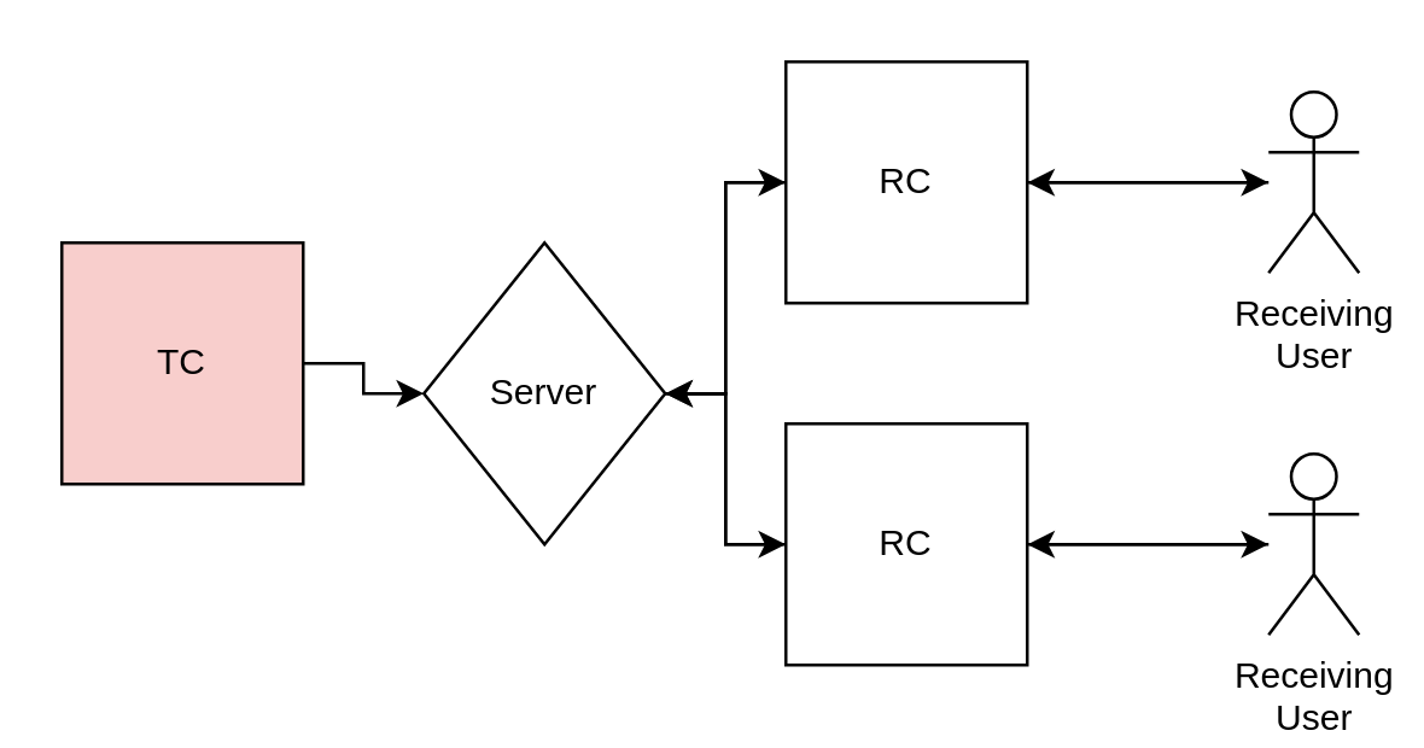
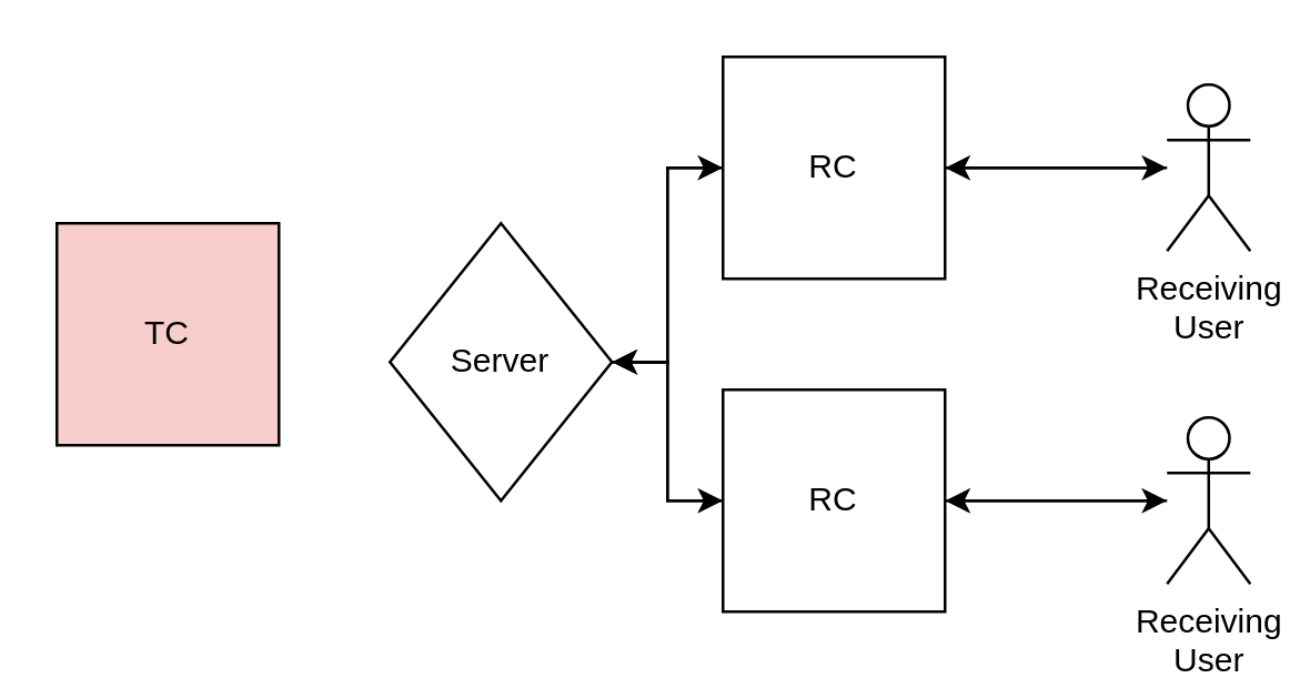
  <mxCell id="0" />
  <mxCell id="1" parent="0" />
- <mxCell id="2" value="" style="edgeStyle=orthogonalEdgeStyle;rounded=0;orthogonalLoop=1;jettySize=auto;html=1;" parent="1" source="3" target="9" edge="1"><mxGeometry relative="1" as="geometry" /></mxCell>
  <mxCell id="3" value="TC" style="whiteSpace=wrap;html=1;aspect=fixed;fillColor=#f8cecc;" parent="1" vertex="1"><mxGeometry x="20" y="80" width="80" height="80" as="geometry" /></mxCell>
  <mxCell id="4" style="edgeStyle=orthogonalEdgeStyle;rounded=0;orthogonalLoop=1;jettySize=auto;html=1;" parent="1" source="6" target="11" edge="1"><mxGeometry relative="1" as="geometry" /></mxCell>
  <mxCell id="5" style="edgeStyle=orthogonalEdgeStyle;rounded=0;orthogonalLoop=1;jettySize=auto;html=1;" edge="1" parent="1" source="6" target="9"><mxGeometry relative="1" as="geometry" /></mxCell>
  <mxCell id="6" value="RC" style="whiteSpace=wrap;html=1;aspect=fixed;" parent="1" vertex="1"><mxGeometry x="260" y="20" width="80" height="80" as="geometry" /></mxCell>
  <mxCell id="7" value="" style="edgeStyle=orthogonalEdgeStyle;rounded=0;orthogonalLoop=1;jettySize=auto;html=1;" parent="1" source="9" target="6" edge="1"><mxGeometry relative="1" as="geometry" /></mxCell>
  <mxCell id="8" style="edgeStyle=orthogonalEdgeStyle;rounded=0;orthogonalLoop=1;jettySize=auto;html=1;entryX=0;entryY=0.5;entryDx=0;entryDy=0;" parent="1" source="9" target="16" edge="1"><mxGeometry relative="1" as="geometry" /></mxCell>
  <mxCell id="9" value="Server" style="rhombus;whiteSpace=wrap;html=1;" parent="1" vertex="1"><mxGeometry x="140" y="80" width="80" height="100" as="geometry" /></mxCell>
  <mxCell id="10" style="edgeStyle=orthogonalEdgeStyle;rounded=0;orthogonalLoop=1;jettySize=auto;html=1;entryX=1;entryY=0.5;entryDx=0;entryDy=0;" parent="1" source="11" target="6" edge="1"><mxGeometry relative="1" as="geometry" /></mxCell>
  <mxCell id="11" value="Receiving&lt;div&gt;User&lt;/div&gt;" style="shape=umlActor;verticalLabelPosition=bottom;verticalAlign=top;html=1;outlineConnect=0;" parent="1" vertex="1"><mxGeometry x="420" y="30" width="30" height="60" as="geometry" /></mxCell>
  <mxCell id="12" style="edgeStyle=orthogonalEdgeStyle;rounded=0;orthogonalLoop=1;jettySize=auto;html=1;entryX=1;entryY=0.5;entryDx=0;entryDy=0;" parent="1" source="13" target="16" edge="1"><mxGeometry relative="1" as="geometry" /></mxCell>
  <mxCell id="13" value="Receiving&lt;div&gt;User&lt;/div&gt;" style="shape=umlActor;verticalLabelPosition=bottom;verticalAlign=top;html=1;outlineConnect=0;" parent="1" vertex="1"><mxGeometry x="420" y="150" width="30" height="60" as="geometry" /></mxCell>
  <mxCell id="14" style="edgeStyle=orthogonalEdgeStyle;rounded=0;orthogonalLoop=1;jettySize=auto;html=1;" parent="1" source="16" target="13" edge="1"><mxGeometry relative="1" as="geometry" /></mxCell>
  <mxCell id="15" style="edgeStyle=orthogonalEdgeStyle;rounded=0;orthogonalLoop=1;jettySize=auto;html=1;entryX=1;entryY=0.5;entryDx=0;entryDy=0;" edge="1" parent="1" source="16" target="9"><mxGeometry relative="1" as="geometry" /></mxCell>
  <mxCell id="16" value="RC" style="whiteSpace=wrap;html=1;aspect=fixed;" parent="1" vertex="1"><mxGeometry x="260" y="140" width="80" height="80" as="geometry" /></mxCell>
